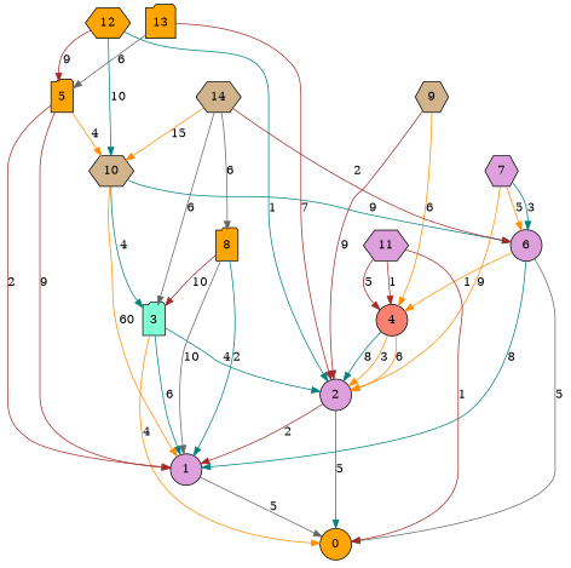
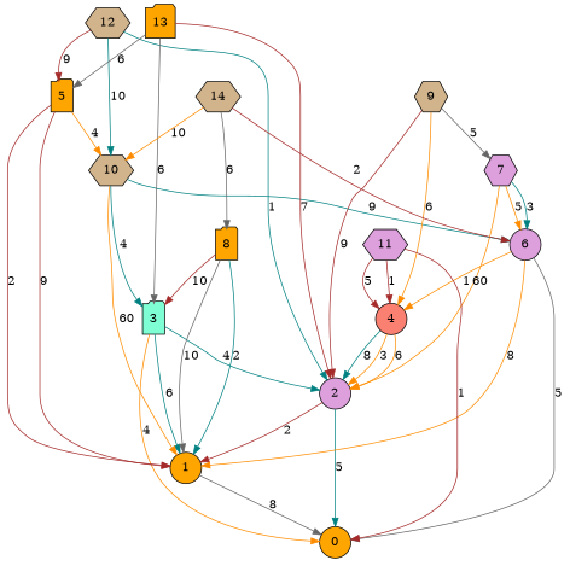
  digraph {
    bgcolor="#FFFFFF"
    splines=true
    node [fillcolor=plum fontcolor="#000000" shape=hexagon style=filled]
    edge [color=brown fontcolor="#000000" penwidth=1]
    n1 [fillcolor=orange label=0 shape=circle width=0.277778]
-   n2 [label=1 shape=circle width=0.277778]
+   n2 [fillcolor=orange label=1 shape=circle width=0.277778]
    n3 [label=2 shape=circle width=0.277778]
    n4 [fillcolor=aquamarine label=3 shape=folder width=0.277778]
    n5 [fillcolor=salmon label=4 shape=circle width=0.277778]
    n6 [fillcolor=orange label=5 shape=folder width=0.277778]
    n7 [fillcolor=tan label=10 width=0.277778]
    n8 [label=6 shape=circle width=0.277778]
    n9 [label=7 width=0.277778]
    n10 [fillcolor=orange label=8 shape=folder width=0.277778]
    n11 [fillcolor=tan label=9 width=0.277778]
    n12 [label=11 width=0.277778]
-   n13 [fillcolor=orange label=12 width=0.277778]
+   n13 [fillcolor=tan label=12 width=0.277778]
    n14 [fillcolor=orange label=13 shape=folder width=0.277778]
    n15 [fillcolor=tan label=14 width=0.277778]
-   n2 -> n1 [color=gray40 label=5]
+   n2 -> n1 [color=gray40 label=8]
    n3 -> n1 [color=teal label=5]
    n3 -> n2 [label=2]
    n4 -> n1 [color=darkorange label=4]
    n4 -> n2 [color=teal label=6]
    n4 -> n3 [color=teal label=4]
    n5 -> n3 [color=darkorange label=3]
    n5 -> n3 [color=darkorange label=6]
    n5 -> n3 [color=teal label=8]
    n6 -> n2 [label=2]
    n6 -> n2 [label=9]
    n6 -> n7 [color=darkorange label=4]
    n7 -> n2 [color=darkorange label=60]
    n7 -> n4 [color=teal label=4]
    n7 -> n8 [color=teal label=9]
    n8 -> n1 [color=gray40 label=5]
-   n8 -> n2 [color=teal label=8]
+   n8 -> n2 [color=darkorange label=8]
    n8 -> n5 [color=darkorange label=1]
-   n9 -> n3 [color=darkorange label=9]
+   n9 -> n3 [color=darkorange label=60]
    n9 -> n8 [color=darkorange label=5]
    n9 -> n8 [color=teal label=3]
    n10 -> n2 [color=gray40 label=10]
    n10 -> n2 [color=teal label=2]
    n10 -> n4 [label=10]
    n11 -> n3 [label=9]
    n11 -> n5 [color=darkorange label=6]
+   n11 -> n9 [color=gray40 label=5]
    n12 -> n1 [label=1]
    n12 -> n5 [label=5]
    n12 -> n5 [label=1]
    n13 -> n3 [color=teal label=1]
    n13 -> n6 [label=9]
    n13 -> n7 [color=teal label=10]
    n14 -> n3 [label=7]
-   n15 -> n4 [color=gray40 label=6]
+   n14 -> n4 [color=gray40 label=6]
    n14 -> n6 [color=gray40 label=6]
-   n15 -> n7 [color=darkorange label=15]
+   n15 -> n7 [color=darkorange label=10]
    n15 -> n8 [label=2]
    n15 -> n10 [color=gray40 label=6]
  }
